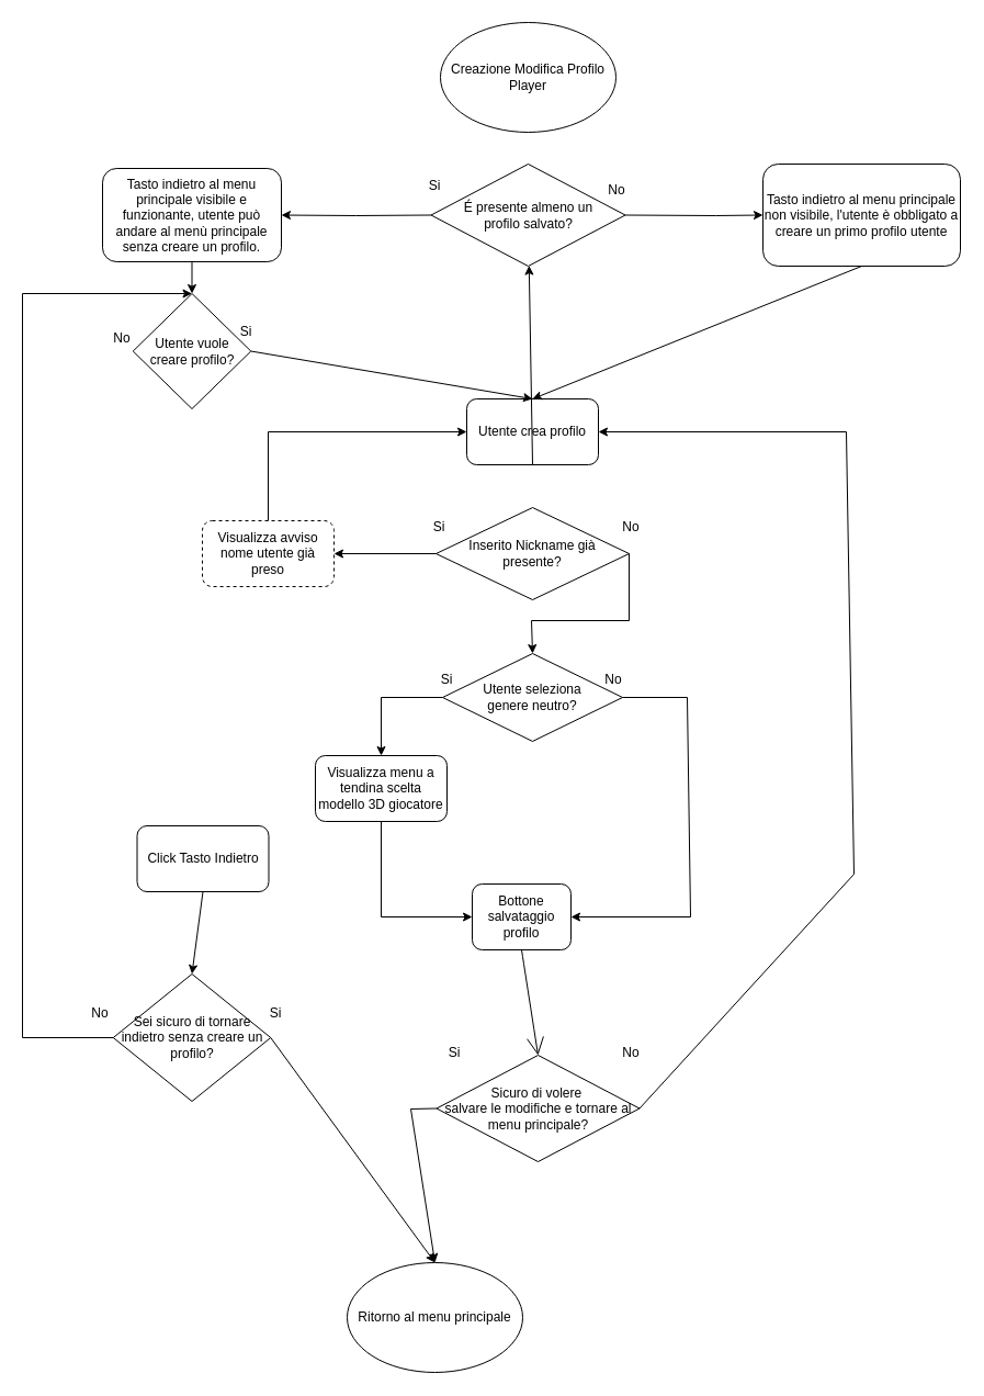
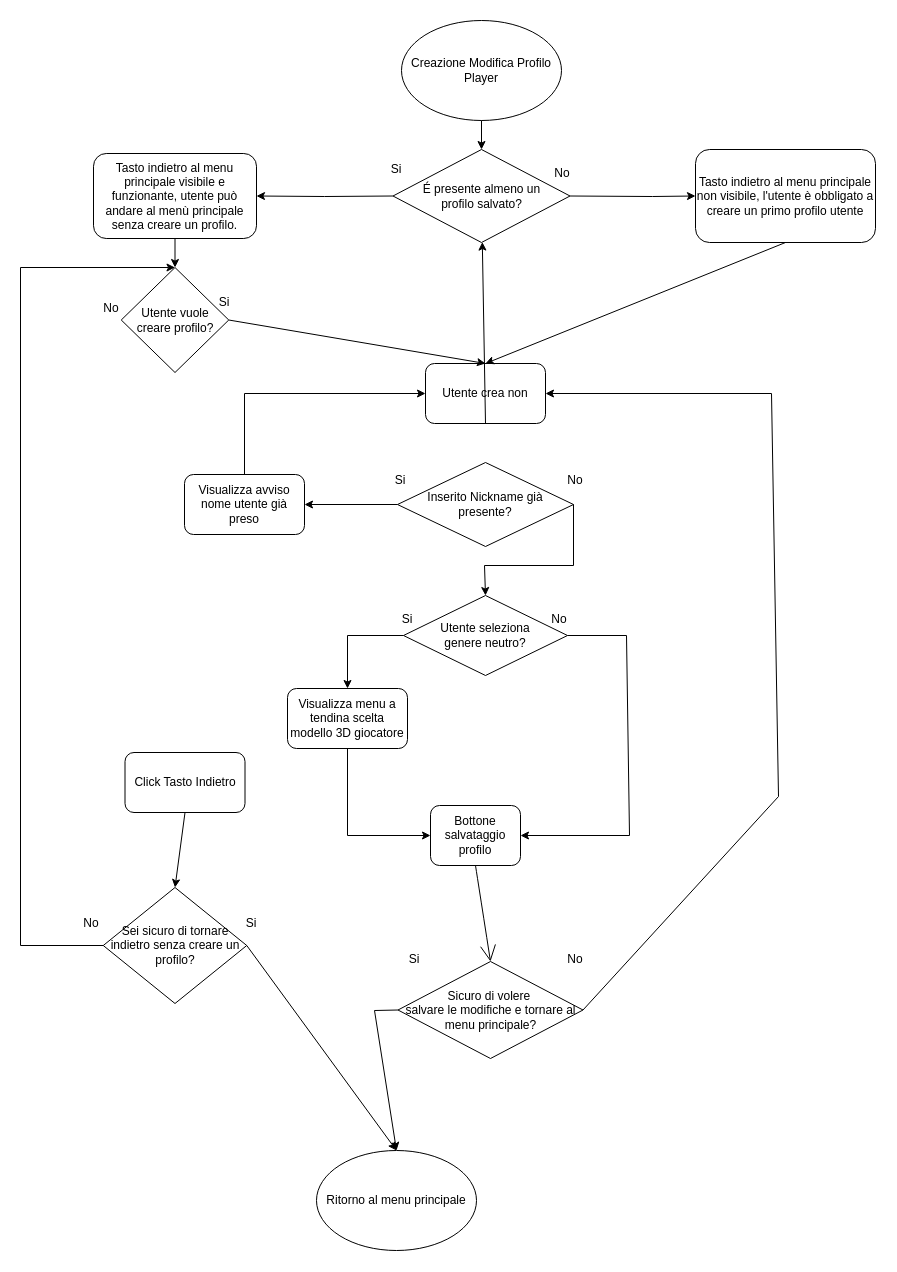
  <mxCell id="0" />
  <mxCell id="1" parent="0" />
  <mxCell id="2" value="Creazione Modifica Profilo Player" style="ellipse;whiteSpace=wrap;html=1;hachureGap=4;" parent="1" vertex="1"><mxGeometry x="401" y="20" width="160" height="100" as="geometry" /></mxCell>
  <mxCell id="3" value="Ritorno al menu principale" style="ellipse;whiteSpace=wrap;html=1;hachureGap=4;fontSize=12;" parent="1" vertex="1"><mxGeometry x="316" y="1150" width="160" height="100" as="geometry" /></mxCell>
- <mxCell id="4" value="Utente crea profilo" style="rounded=1;whiteSpace=wrap;html=1;" parent="1" vertex="1"><mxGeometry x="425" y="363" width="120" height="60" as="geometry" /></mxCell>
+ <mxCell id="4" value="Utente crea non" style="rounded=1;whiteSpace=wrap;html=1;" parent="1" vertex="1"><mxGeometry x="425" y="363" width="120" height="60" as="geometry" /></mxCell>
  <mxCell id="5" value="Bottone salvataggio profilo" style="rounded=1;whiteSpace=wrap;html=1;" parent="1" vertex="1"><mxGeometry x="430" y="805" width="90" height="60" as="geometry" /></mxCell>
  <mxCell id="6" value="Utente seleziona &lt;br&gt;genere neutro?" style="rhombus;whiteSpace=wrap;html=1;" parent="1" vertex="1"><mxGeometry x="403" y="595" width="164" height="80" as="geometry" /></mxCell>
  <mxCell id="7" value="Si" style="text;html=1;strokeColor=none;fillColor=none;align=center;verticalAlign=middle;whiteSpace=wrap;rounded=0;" parent="1" vertex="1"><mxGeometry x="377" y="604" width="60" height="30" as="geometry" /></mxCell>
  <mxCell id="8" value="No" style="text;html=1;strokeColor=none;fillColor=none;align=center;verticalAlign=middle;whiteSpace=wrap;rounded=0;" parent="1" vertex="1"><mxGeometry x="529" y="604" width="60" height="30" as="geometry" /></mxCell>
  <mxCell id="9" value="Visualizza menu a tendina scelta modello 3D giocatore" style="rounded=1;whiteSpace=wrap;html=1;" parent="1" vertex="1"><mxGeometry x="287" y="688" width="120" height="60" as="geometry" /></mxCell>
  <mxCell id="10" value="" style="endArrow=classic;html=1;rounded=0;exitX=0;exitY=0.5;exitDx=0;exitDy=0;entryX=0.5;entryY=0;entryDx=0;entryDy=0;" parent="1" source="6" target="9" edge="1"><mxGeometry width="50" height="50" relative="1" as="geometry"><mxPoint x="400" y="758" as="sourcePoint" /><mxPoint x="450" y="708" as="targetPoint" /><Array as="points"><mxPoint x="347" y="635" /></Array></mxGeometry></mxCell>
  <mxCell id="11" value="Sicuro di volere&amp;nbsp;&lt;br&gt;salvare le modifiche e tornare al menu principale?" style="rhombus;whiteSpace=wrap;html=1;" parent="1" vertex="1"><mxGeometry x="397.5" y="961" width="185" height="97" as="geometry" /></mxCell>
  <mxCell id="12" value="No" style="text;html=1;strokeColor=none;fillColor=none;align=center;verticalAlign=middle;whiteSpace=wrap;rounded=0;" parent="1" vertex="1"><mxGeometry x="545" y="944" width="60" height="30" as="geometry" /></mxCell>
  <mxCell id="13" value="Si" style="text;html=1;strokeColor=none;fillColor=none;align=center;verticalAlign=middle;whiteSpace=wrap;rounded=0;" parent="1" vertex="1"><mxGeometry x="384" y="944" width="60" height="30" as="geometry" /></mxCell>
  <mxCell id="14" value="" style="endArrow=classic;html=1;rounded=0;exitX=1;exitY=0.5;exitDx=0;exitDy=0;entryX=1;entryY=0.5;entryDx=0;entryDy=0;" parent="1" source="6" target="5" edge="1"><mxGeometry width="50" height="50" relative="1" as="geometry"><mxPoint x="472" y="812" as="sourcePoint" /><mxPoint x="522" y="762" as="targetPoint" /><Array as="points"><mxPoint x="626" y="635" /><mxPoint x="629" y="835" /></Array></mxGeometry></mxCell>
  <mxCell id="15" value="" style="endArrow=classic;html=1;rounded=0;exitX=0.5;exitY=1;exitDx=0;exitDy=0;entryX=0;entryY=0.5;entryDx=0;entryDy=0;" parent="1" source="9" target="5" edge="1"><mxGeometry width="50" height="50" relative="1" as="geometry"><mxPoint x="412" y="812" as="sourcePoint" /><mxPoint x="462" y="762" as="targetPoint" /><Array as="points"><mxPoint x="347" y="835" /></Array></mxGeometry></mxCell>
  <mxCell id="16" value="" style="endArrow=classic;html=1;rounded=0;exitX=1;exitY=0.5;exitDx=0;exitDy=0;entryX=1;entryY=0.5;entryDx=0;entryDy=0;" parent="1" source="11" target="4" edge="1"><mxGeometry width="50" height="50" relative="1" as="geometry"><mxPoint x="577" y="939" as="sourcePoint" /><mxPoint x="522" y="740" as="targetPoint" /><Array as="points"><mxPoint x="778" y="796" /><mxPoint x="771" y="393" /></Array></mxGeometry></mxCell>
  <mxCell id="17" value="" style="edgeStyle=none;orthogonalLoop=1;jettySize=auto;html=1;rounded=0;endArrow=open;startSize=14;endSize=14;sourcePerimeterSpacing=8;targetPerimeterSpacing=8;curved=1;exitX=0.5;exitY=1;exitDx=0;exitDy=0;entryX=0.5;entryY=0;entryDx=0;entryDy=0;" parent="1" source="5" target="11" edge="1"><mxGeometry width="120" relative="1" as="geometry"><mxPoint x="603" y="864" as="sourcePoint" /><mxPoint x="491" y="899" as="targetPoint" /><Array as="points" /></mxGeometry></mxCell>
  <mxCell id="18" value="Inserito Nickname già&lt;br&gt;presente?" style="rhombus;whiteSpace=wrap;html=1;" parent="1" vertex="1"><mxGeometry x="397" y="462" width="176" height="84" as="geometry" /></mxCell>
- <mxCell id="19" value="Visualizza avviso nome utente già preso" style="rounded=1;whiteSpace=wrap;html=1;dashed=1;" parent="1" vertex="1"><mxGeometry x="184" y="474" width="120" height="60" as="geometry" /></mxCell>
+ <mxCell id="19" value="Visualizza avviso nome utente già preso" style="rounded=1;whiteSpace=wrap;html=1;" parent="1" vertex="1"><mxGeometry x="184" y="474" width="120" height="60" as="geometry" /></mxCell>
  <mxCell id="20" value="" style="endArrow=classic;html=1;rounded=0;exitX=0;exitY=0.5;exitDx=0;exitDy=0;entryX=1;entryY=0.5;entryDx=0;entryDy=0;" parent="1" source="18" target="19" edge="1"><mxGeometry width="50" height="50" relative="1" as="geometry"><mxPoint x="454" y="440" as="sourcePoint" /><mxPoint x="504" y="390" as="targetPoint" /></mxGeometry></mxCell>
  <mxCell id="21" value="" style="endArrow=classic;html=1;rounded=0;exitX=0.5;exitY=1;exitDx=0;exitDy=0;" parent="1" source="4" target="26" edge="1"><mxGeometry width="50" height="50" relative="1" as="geometry"><mxPoint x="454" y="440" as="sourcePoint" /><mxPoint x="504" y="390" as="targetPoint" /></mxGeometry></mxCell>
  <mxCell id="22" value="Si" style="text;html=1;strokeColor=none;fillColor=none;align=center;verticalAlign=middle;whiteSpace=wrap;rounded=0;" parent="1" vertex="1"><mxGeometry x="370" y="465" width="60" height="30" as="geometry" /></mxCell>
  <mxCell id="23" value="No" style="text;html=1;strokeColor=none;fillColor=none;align=center;verticalAlign=middle;whiteSpace=wrap;rounded=0;" parent="1" vertex="1"><mxGeometry x="545" y="465" width="60" height="30" as="geometry" /></mxCell>
  <mxCell id="24" value="" style="endArrow=classic;html=1;rounded=0;exitX=1;exitY=0.5;exitDx=0;exitDy=0;entryX=0.5;entryY=0;entryDx=0;entryDy=0;" parent="1" source="18" target="6" edge="1"><mxGeometry width="50" height="50" relative="1" as="geometry"><mxPoint x="454" y="440" as="sourcePoint" /><mxPoint x="504" y="390" as="targetPoint" /><Array as="points"><mxPoint x="573" y="565" /><mxPoint x="484" y="565" /></Array></mxGeometry></mxCell>
  <mxCell id="25" value="" style="endArrow=classic;html=1;rounded=0;exitX=0.5;exitY=0;exitDx=0;exitDy=0;entryX=0;entryY=0.5;entryDx=0;entryDy=0;" parent="1" source="19" target="4" edge="1"><mxGeometry width="50" height="50" relative="1" as="geometry"><mxPoint x="454" y="440" as="sourcePoint" /><mxPoint x="504" y="390" as="targetPoint" /><Array as="points"><mxPoint x="244" y="393" /></Array></mxGeometry></mxCell>
  <mxCell id="26" value="É presente almeno un &lt;br&gt;profilo salvato?" style="rhombus;whiteSpace=wrap;html=1;" vertex="1" parent="1"><mxGeometry x="392.5" y="149" width="177" height="93" as="geometry" /></mxCell>
  <mxCell id="27" value="Si" style="text;html=1;strokeColor=none;fillColor=none;align=center;verticalAlign=middle;whiteSpace=wrap;rounded=0;" vertex="1" parent="1"><mxGeometry x="366" y="154" width="60" height="30" as="geometry" /></mxCell>
  <mxCell id="28" value="No" style="text;html=1;strokeColor=none;fillColor=none;align=center;verticalAlign=middle;whiteSpace=wrap;rounded=0;" vertex="1" parent="1"><mxGeometry x="532" y="158" width="60" height="30" as="geometry" /></mxCell>
  <mxCell id="29" value="Tasto indietro al menu principale visibile e funzionante, utente può andare al menù principale senza creare un profilo." style="rounded=1;whiteSpace=wrap;html=1;" vertex="1" parent="1"><mxGeometry x="93" y="153" width="163" height="85" as="geometry" /></mxCell>
  <mxCell id="30" value="Tasto indietro al menu principale non visibile, l'utente è obbligato a creare un primo profilo utente" style="rounded=1;whiteSpace=wrap;html=1;" vertex="1" parent="1"><mxGeometry x="695" y="149" width="180" height="93" as="geometry" /></mxCell>
  <mxCell id="31" value="" style="endArrow=classic;html=1;rounded=0;exitX=0;exitY=0.5;exitDx=0;exitDy=0;entryX=1;entryY=0.5;entryDx=0;entryDy=0;" edge="1" parent="1" source="26" target="29"><mxGeometry width="50" height="50" relative="1" as="geometry"><mxPoint x="428" y="365" as="sourcePoint" /><mxPoint x="478" y="315" as="targetPoint" /><Array as="points"><mxPoint x="324" y="196" /></Array></mxGeometry></mxCell>
  <mxCell id="32" value="" style="endArrow=classic;html=1;rounded=0;exitX=1;exitY=0.5;exitDx=0;exitDy=0;entryX=0;entryY=0.5;entryDx=0;entryDy=0;" edge="1" parent="1" source="26" target="30"><mxGeometry width="50" height="50" relative="1" as="geometry"><mxPoint x="428" y="365" as="sourcePoint" /><mxPoint x="478" y="315" as="targetPoint" /><Array as="points"><mxPoint x="652" y="196" /></Array></mxGeometry></mxCell>
  <mxCell id="33" value="" style="endArrow=classic;html=1;rounded=0;exitX=0.5;exitY=1;exitDx=0;exitDy=0;entryX=0.5;entryY=0;entryDx=0;entryDy=0;" edge="1" parent="1" source="30" target="4"><mxGeometry width="50" height="50" relative="1" as="geometry"><mxPoint x="428" y="365" as="sourcePoint" /><mxPoint x="478" y="315" as="targetPoint" /></mxGeometry></mxCell>
  <mxCell id="34" value="" style="endArrow=classic;html=1;rounded=0;exitX=0;exitY=0.5;exitDx=0;exitDy=0;entryX=0.5;entryY=0;entryDx=0;entryDy=0;" edge="1" parent="1" source="11" target="3"><mxGeometry width="50" height="50" relative="1" as="geometry"><mxPoint x="428" y="1034" as="sourcePoint" /><mxPoint x="478" y="984" as="targetPoint" /><Array as="points"><mxPoint x="374" y="1010" /></Array></mxGeometry></mxCell>
+ <mxCell id="35" value="" style="endArrow=classic;html=1;rounded=0;exitX=0.5;exitY=1;exitDx=0;exitDy=0;entryX=0.5;entryY=0;entryDx=0;entryDy=0;" edge="1" parent="1" source="2" target="26"><mxGeometry width="50" height="50" relative="1" as="geometry"><mxPoint x="428" y="361" as="sourcePoint" /><mxPoint x="478" y="311" as="targetPoint" /></mxGeometry></mxCell>
  <mxCell id="36" value="" style="endArrow=classic;html=1;rounded=0;exitX=0.5;exitY=1;exitDx=0;exitDy=0;entryX=0.5;entryY=0;entryDx=0;entryDy=0;" edge="1" parent="1" source="29" target="37"><mxGeometry width="50" height="50" relative="1" as="geometry"><mxPoint x="495" y="448" as="sourcePoint" /><mxPoint x="545" y="398" as="targetPoint" /></mxGeometry></mxCell>
  <mxCell id="37" value="Utente vuole &lt;br&gt;creare profilo?" style="rhombus;whiteSpace=wrap;html=1;" vertex="1" parent="1"><mxGeometry x="120.75" y="267" width="107.5" height="105" as="geometry" /></mxCell>
  <mxCell id="38" value="Si" style="text;html=1;strokeColor=none;fillColor=none;align=center;verticalAlign=middle;whiteSpace=wrap;rounded=0;" vertex="1" parent="1"><mxGeometry x="194" y="287" width="60" height="30" as="geometry" /></mxCell>
  <mxCell id="39" value="" style="endArrow=classic;html=1;rounded=0;exitX=1;exitY=0.5;exitDx=0;exitDy=0;entryX=0.5;entryY=0;entryDx=0;entryDy=0;" edge="1" parent="1" source="37" target="4"><mxGeometry width="50" height="50" relative="1" as="geometry"><mxPoint x="477" y="435" as="sourcePoint" /><mxPoint x="527" y="385" as="targetPoint" /></mxGeometry></mxCell>
  <mxCell id="40" value="No" style="text;html=1;strokeColor=none;fillColor=none;align=center;verticalAlign=middle;whiteSpace=wrap;rounded=0;" vertex="1" parent="1"><mxGeometry x="81" y="293" width="60" height="30" as="geometry" /></mxCell>
  <mxCell id="41" value="Click Tasto Indietro" style="rounded=1;whiteSpace=wrap;html=1;" vertex="1" parent="1"><mxGeometry x="124.5" y="752" width="120" height="60" as="geometry" /></mxCell>
  <mxCell id="42" value="Sei sicuro di tornare indietro senza creare un profilo?" style="rhombus;whiteSpace=wrap;html=1;" vertex="1" parent="1"><mxGeometry x="102.75" y="887" width="143.5" height="116" as="geometry" /></mxCell>
  <mxCell id="43" value="Si" style="text;html=1;strokeColor=none;fillColor=none;align=center;verticalAlign=middle;whiteSpace=wrap;rounded=0;" vertex="1" parent="1"><mxGeometry x="221" y="908" width="60" height="30" as="geometry" /></mxCell>
  <mxCell id="44" value="No" style="text;html=1;strokeColor=none;fillColor=none;align=center;verticalAlign=middle;whiteSpace=wrap;rounded=0;" vertex="1" parent="1"><mxGeometry x="60.75" y="908" width="60" height="30" as="geometry" /></mxCell>
  <mxCell id="45" value="" style="endArrow=classic;html=1;rounded=0;exitX=0.5;exitY=1;exitDx=0;exitDy=0;entryX=0.5;entryY=0;entryDx=0;entryDy=0;" edge="1" parent="1" source="41" target="42"><mxGeometry width="50" height="50" relative="1" as="geometry"><mxPoint x="477" y="860" as="sourcePoint" /><mxPoint x="527" y="810" as="targetPoint" /></mxGeometry></mxCell>
  <mxCell id="46" value="" style="endArrow=classic;html=1;rounded=0;exitX=0;exitY=0.5;exitDx=0;exitDy=0;entryX=0.5;entryY=0;entryDx=0;entryDy=0;" edge="1" parent="1" source="42" target="37"><mxGeometry width="50" height="50" relative="1" as="geometry"><mxPoint x="477" y="767" as="sourcePoint" /><mxPoint x="64" y="492" as="targetPoint" /><Array as="points"><mxPoint x="20" y="945" /><mxPoint x="20" y="267" /></Array></mxGeometry></mxCell>
  <mxCell id="47" value="" style="endArrow=classic;html=1;rounded=0;exitX=1;exitY=0.5;exitDx=0;exitDy=0;entryX=0.5;entryY=0;entryDx=0;entryDy=0;" edge="1" parent="1" source="42" target="3"><mxGeometry width="50" height="50" relative="1" as="geometry"><mxPoint x="477" y="1069" as="sourcePoint" /><mxPoint x="527" y="1019" as="targetPoint" /></mxGeometry></mxCell>
